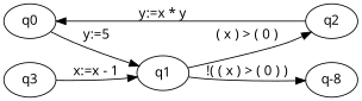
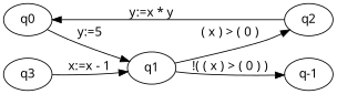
  digraph {
    fontname="Noto Sans"
    rankdir=LR
    node [fontname="Noto Sans"]
    edge [fontname="Noto Sans"]
    q0
    q1
    q2
-   "q-1" [label="q-8"]
+   "q-1"
    q3
    q0 -> q1 [label="y:=5"]
    q1 -> q2 [label="( x ) > ( 0 )"]
    q1 -> "q-1" [label="!( ( x ) > ( 0 ) )"]
    q2 -> q0 [label="y:=x * y"]
    q3 -> q1 [label="x:=x - 1"]
  }
